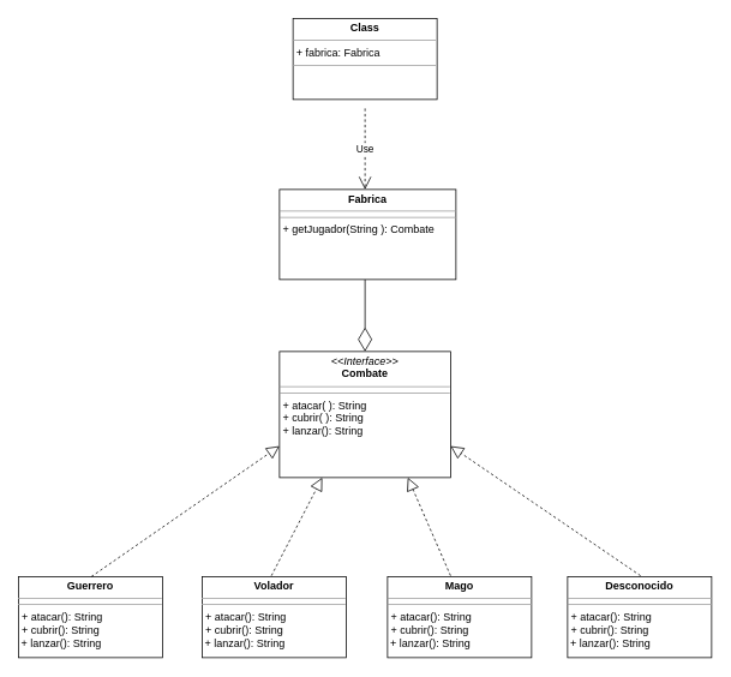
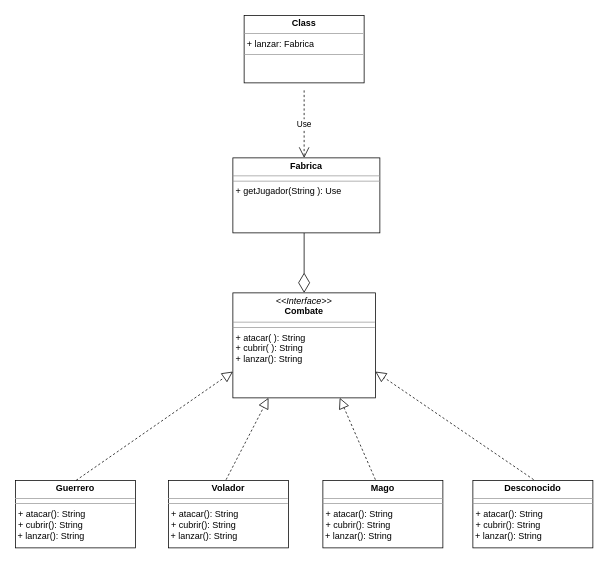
  <mxCell id="0" />
  <mxCell id="1" parent="0" />
  <mxCell id="2" value="&lt;p style=&quot;margin: 0px ; margin-top: 4px ; text-align: center&quot;&gt;&lt;i&gt;&amp;lt;&amp;lt;Interface&amp;gt;&amp;gt;&lt;/i&gt;&lt;br&gt;&lt;b&gt;Combate&lt;/b&gt;&lt;/p&gt;&lt;hr size=&quot;1&quot;&gt;&lt;hr size=&quot;1&quot;&gt;&lt;p style=&quot;margin: 0px ; margin-left: 4px&quot;&gt;+ atacar( ): String&lt;br&gt;+ cubrir( ): String&lt;/p&gt;&lt;p style=&quot;margin: 0px ; margin-left: 4px&quot;&gt;+ lanzar(): String&lt;br&gt;&lt;/p&gt;" style="verticalAlign=top;align=left;overflow=fill;fontSize=12;fontFamily=Helvetica;html=1;" vertex="1" parent="1"><mxGeometry x="310" y="390" width="190" height="140" as="geometry" /></mxCell>
  <mxCell id="3" value="&lt;p style=&quot;margin: 0px ; margin-top: 4px ; text-align: center&quot;&gt;&lt;b&gt;Guerrero&lt;/b&gt;&lt;br&gt;&lt;/p&gt;&lt;hr size=&quot;1&quot;&gt;&lt;hr size=&quot;1&quot;&gt;&lt;p style=&quot;margin: 0px ; margin-left: 4px&quot;&gt;+ atacar(): String&lt;br&gt;+ cubrir(): String&lt;br&gt;&lt;/p&gt;&amp;nbsp;+ lanzar(): String" style="verticalAlign=top;align=left;overflow=fill;fontSize=12;fontFamily=Helvetica;html=1;" vertex="1" parent="1"><mxGeometry x="20" y="640" width="160" height="90" as="geometry" /></mxCell>
  <mxCell id="4" value="&lt;p style=&quot;margin: 0px ; margin-top: 4px ; text-align: center&quot;&gt;&lt;b&gt;Volador&lt;/b&gt;&lt;br&gt;&lt;/p&gt;&lt;hr size=&quot;1&quot;&gt;&lt;hr size=&quot;1&quot;&gt;&lt;p style=&quot;margin: 0px ; margin-left: 4px&quot;&gt;+ atacar(): String&lt;br&gt;+ cubrir(): String&lt;br&gt;&lt;/p&gt;&amp;nbsp;+ lanzar(): String" style="verticalAlign=top;align=left;overflow=fill;fontSize=12;fontFamily=Helvetica;html=1;" vertex="1" parent="1"><mxGeometry x="224" y="640" width="160" height="90" as="geometry" /></mxCell>
  <mxCell id="5" value="&lt;p style=&quot;margin: 0px ; margin-top: 4px ; text-align: center&quot;&gt;&lt;b&gt;Mago&lt;/b&gt;&lt;br&gt;&lt;/p&gt;&lt;hr size=&quot;1&quot;&gt;&lt;hr size=&quot;1&quot;&gt;&lt;p style=&quot;margin: 0px ; margin-left: 4px&quot;&gt;+ atacar(): String&lt;br&gt;+ cubrir(): String&lt;br&gt;&lt;/p&gt;&amp;nbsp;+ lanzar(): String" style="verticalAlign=top;align=left;overflow=fill;fontSize=12;fontFamily=Helvetica;html=1;" vertex="1" parent="1"><mxGeometry x="430" y="640" width="160" height="90" as="geometry" /></mxCell>
  <mxCell id="6" value="&lt;p style=&quot;margin: 0px ; margin-top: 4px ; text-align: center&quot;&gt;&lt;b&gt;Desconocido&lt;/b&gt;&lt;br&gt;&lt;/p&gt;&lt;hr size=&quot;1&quot;&gt;&lt;hr size=&quot;1&quot;&gt;&lt;p style=&quot;margin: 0px ; margin-left: 4px&quot;&gt;+ atacar(): String&lt;br&gt;+ cubrir(): String&lt;br&gt;&lt;/p&gt;&amp;nbsp;+ lanzar(): String" style="verticalAlign=top;align=left;overflow=fill;fontSize=12;fontFamily=Helvetica;html=1;" vertex="1" parent="1"><mxGeometry x="630" y="640" width="160" height="90" as="geometry" /></mxCell>
  <mxCell id="7" value="" style="endArrow=block;dashed=1;endFill=0;endSize=12;html=1;entryX=0;entryY=0.75;entryDx=0;entryDy=0;" edge="1" parent="1" target="2"><mxGeometry width="160" relative="1" as="geometry"><mxPoint x="101" y="640" as="sourcePoint" /><mxPoint x="301" y="470" as="targetPoint" /></mxGeometry></mxCell>
  <mxCell id="8" value="" style="endArrow=block;dashed=1;endFill=0;endSize=12;html=1;entryX=0.25;entryY=1;entryDx=0;entryDy=0;" edge="1" parent="1" target="2"><mxGeometry width="160" relative="1" as="geometry"><mxPoint x="301" y="639" as="sourcePoint" /><mxPoint x="461" y="639" as="targetPoint" /></mxGeometry></mxCell>
  <mxCell id="9" value="" style="endArrow=block;dashed=1;endFill=0;endSize=12;html=1;entryX=0.75;entryY=1;entryDx=0;entryDy=0;" edge="1" parent="1" target="2"><mxGeometry width="160" relative="1" as="geometry"><mxPoint x="500" y="639" as="sourcePoint" /><mxPoint x="660" y="639" as="targetPoint" /></mxGeometry></mxCell>
  <mxCell id="10" value="" style="endArrow=block;dashed=1;endFill=0;endSize=12;html=1;entryX=1;entryY=0.75;entryDx=0;entryDy=0;" edge="1" parent="1" target="2"><mxGeometry width="160" relative="1" as="geometry"><mxPoint x="711" y="639" as="sourcePoint" /><mxPoint x="581" y="490" as="targetPoint" /></mxGeometry></mxCell>
  <mxCell id="11" value="" style="endArrow=diamondThin;endFill=0;endSize=24;html=1;entryX=0.5;entryY=0;entryDx=0;entryDy=0;" edge="1" parent="1" target="2"><mxGeometry width="160" relative="1" as="geometry"><mxPoint x="405" y="310" as="sourcePoint" /><mxPoint x="565" y="310" as="targetPoint" /></mxGeometry></mxCell>
- <mxCell id="12" value="&lt;p style=&quot;margin: 0px ; margin-top: 4px ; text-align: center&quot;&gt;&lt;b&gt;Fabrica&lt;/b&gt;&lt;br&gt;&lt;/p&gt;&lt;hr size=&quot;1&quot;&gt;&lt;hr size=&quot;1&quot;&gt;&lt;p style=&quot;margin: 0px ; margin-left: 4px&quot;&gt;+ getJugador(String ): Combate&lt;br&gt;&lt;/p&gt;" style="verticalAlign=top;align=left;overflow=fill;fontSize=12;fontFamily=Helvetica;html=1;" vertex="1" parent="1"><mxGeometry x="310" y="210" width="196" height="100" as="geometry" /></mxCell>
+ <mxCell id="12" value="&lt;p style=&quot;margin: 0px ; margin-top: 4px ; text-align: center&quot;&gt;&lt;b&gt;Fabrica&lt;/b&gt;&lt;br&gt;&lt;/p&gt;&lt;hr size=&quot;1&quot;&gt;&lt;hr size=&quot;1&quot;&gt;&lt;p style=&quot;margin: 0px ; margin-left: 4px&quot;&gt;+ getJugador(String ): Use&lt;br&gt;&lt;/p&gt;" style="verticalAlign=top;align=left;overflow=fill;fontSize=12;fontFamily=Helvetica;html=1;" vertex="1" parent="1"><mxGeometry x="310" y="210" width="196" height="100" as="geometry" /></mxCell>
  <mxCell id="13" value="Use" style="endArrow=open;endSize=12;dashed=1;html=1;" edge="1" parent="1"><mxGeometry width="160" relative="1" as="geometry"><mxPoint x="405" y="120" as="sourcePoint" /><mxPoint x="405" y="210" as="targetPoint" /></mxGeometry></mxCell>
- <mxCell id="14" value="&lt;p style=&quot;margin: 0px ; margin-top: 4px ; text-align: center&quot;&gt;&lt;b&gt;Class&lt;/b&gt;&lt;/p&gt;&lt;hr size=&quot;1&quot;&gt;&lt;p style=&quot;margin: 0px ; margin-left: 4px&quot;&gt;+ fabrica: Fabrica&lt;br&gt;&lt;/p&gt;&lt;hr size=&quot;1&quot;&gt;" style="verticalAlign=top;align=left;overflow=fill;fontSize=12;fontFamily=Helvetica;html=1;" vertex="1" parent="1"><mxGeometry x="325" y="20" width="160" height="90" as="geometry" /></mxCell>
+ <mxCell id="14" value="&lt;p style=&quot;margin: 0px ; margin-top: 4px ; text-align: center&quot;&gt;&lt;b&gt;Class&lt;/b&gt;&lt;/p&gt;&lt;hr size=&quot;1&quot;&gt;&lt;p style=&quot;margin: 0px ; margin-left: 4px&quot;&gt;+ lanzar: Fabrica&lt;br&gt;&lt;/p&gt;&lt;hr size=&quot;1&quot;&gt;" style="verticalAlign=top;align=left;overflow=fill;fontSize=12;fontFamily=Helvetica;html=1;" vertex="1" parent="1"><mxGeometry x="325" y="20" width="160" height="90" as="geometry" /></mxCell>
